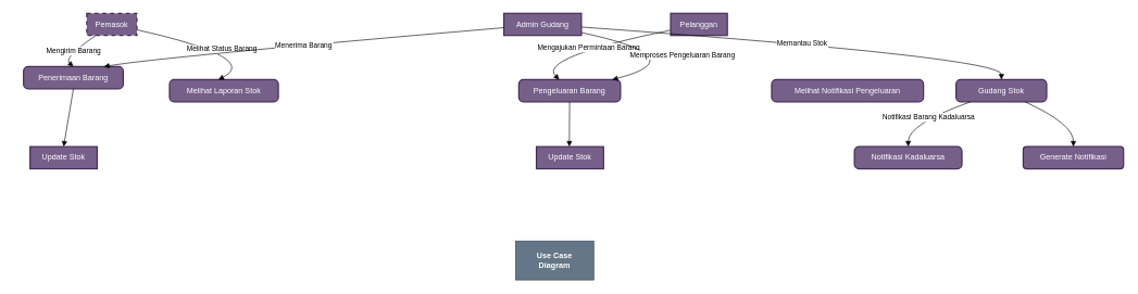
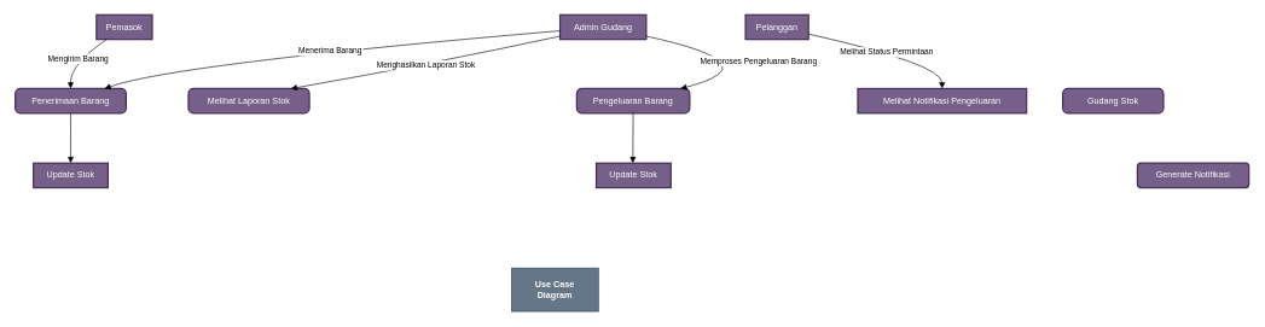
  <mxCell id="0" />
  <mxCell id="1" parent="0" />
- <mxCell id="2" value="Pemasok" style="whiteSpace=wrap;strokeWidth=2;fillColor=#76608a;fontColor=#ffffff;strokeColor=#432D57;dashed=1;" parent="1" vertex="1"><mxGeometry x="132" y="20" width="77" height="34" as="geometry" /></mxCell>
- <mxCell id="3" value="Penerimaan Barang" style="rounded=1;absoluteArcSize=1;arcSize=14;whiteSpace=wrap;strokeWidth=2;fillColor=#76608a;fontColor=#ffffff;strokeColor=#432D57;" parent="1" vertex="1"><mxGeometry x="35" y="102" width="153" height="34" as="geometry" /></mxCell>
+ <mxCell id="2" value="Pemasok" style="whiteSpace=wrap;strokeWidth=2;fillColor=#76608a;fontColor=#ffffff;strokeColor=#432D57;" parent="1" vertex="1"><mxGeometry x="132" y="20" width="77" height="34" as="geometry" /></mxCell>
+ <mxCell id="3" value="Penerimaan Barang" style="rounded=1;absoluteArcSize=1;arcSize=14;whiteSpace=wrap;strokeWidth=2;fillColor=#76608a;fontColor=#ffffff;strokeColor=#432D57;" parent="1" vertex="1"><mxGeometry x="20" y="122" width="153" height="34" as="geometry" /></mxCell>
  <mxCell id="4" value="Melihat Laporan Stok" style="rounded=1;absoluteArcSize=1;arcSize=14;whiteSpace=wrap;strokeWidth=2;fillColor=#76608a;fontColor=#ffffff;strokeColor=#432D57;" parent="1" vertex="1"><mxGeometry x="259" y="122" width="167" height="34" as="geometry" /></mxCell>
  <mxCell id="5" value="Pelanggan" style="whiteSpace=wrap;strokeWidth=2;fillColor=#76608a;fontColor=#ffffff;strokeColor=#432D57;" parent="1" vertex="1"><mxGeometry x="1028" y="20" width="87" height="34" as="geometry" /></mxCell>
  <mxCell id="6" value="Pengeluaran Barang" style="rounded=1;absoluteArcSize=1;arcSize=14;whiteSpace=wrap;strokeWidth=2;fillColor=#76608a;fontColor=#ffffff;strokeColor=#432D57;" parent="1" vertex="1"><mxGeometry x="795" y="122" width="156" height="34" as="geometry" /></mxCell>
- <mxCell id="7" value="Melihat Notifikasi Pengeluaran" style="rounded=1;absoluteArcSize=1;arcSize=14;whiteSpace=wrap;strokeWidth=2;fillColor=#76608a;fontColor=#ffffff;strokeColor=#432D57;" parent="1" vertex="1"><mxGeometry x="1183" y="122" width="233" height="34" as="geometry" /></mxCell>
+ <mxCell id="7" value="Melihat Notifikasi Pengeluaran" style="absoluteArcSize=1;arcSize=14;whiteSpace=wrap;strokeWidth=2;fillColor=#76608a;fontColor=#ffffff;strokeColor=#432D57;rounded=0;" parent="1" vertex="1"><mxGeometry x="1183" y="122" width="233" height="34" as="geometry" /></mxCell>
  <mxCell id="8" value="Admin Gudang" style="whiteSpace=wrap;strokeWidth=2;fillColor=#76608a;fontColor=#ffffff;strokeColor=#432D57;" parent="1" vertex="1"><mxGeometry x="772" y="20" width="119" height="34" as="geometry" /></mxCell>
  <mxCell id="9" value="Gudang Stok" style="rounded=1;absoluteArcSize=1;arcSize=14;whiteSpace=wrap;strokeWidth=2;fillColor=#76608a;fontColor=#ffffff;strokeColor=#432D57;" parent="1" vertex="1"><mxGeometry x="1466" y="122" width="139" height="34" as="geometry" /></mxCell>
- <mxCell id="10" value="Notifikasi Kadaluarsa" style="rounded=1;absoluteArcSize=1;arcSize=14;whiteSpace=wrap;strokeWidth=2;fillColor=#76608a;fontColor=#ffffff;strokeColor=#432D57;" parent="1" vertex="1"><mxGeometry x="1310" y="225" width="165" height="34" as="geometry" /></mxCell>
  <mxCell id="11" value="Update Stok" style="whiteSpace=wrap;strokeWidth=2;fillColor=#76608a;fontColor=#ffffff;strokeColor=#432D57;" parent="1" vertex="1"><mxGeometry x="45" y="225" width="103" height="34" as="geometry" /></mxCell>
  <mxCell id="12" value="Update Stok" style="whiteSpace=wrap;strokeWidth=2;fillColor=#76608a;fontColor=#ffffff;strokeColor=#432D57;" parent="1" vertex="1"><mxGeometry x="822" y="225" width="103" height="34" as="geometry" /></mxCell>
  <mxCell id="13" value="Generate Notifikasi" style="whiteSpace=wrap;strokeWidth=2;fillColor=#76608a;fontColor=#ffffff;strokeColor=#432D57;rounded=1;" parent="1" vertex="1"><mxGeometry x="1569" y="225" width="154" height="34" as="geometry" /></mxCell>
  <mxCell id="14" value="Mengirim Barang" style="curved=1;startArrow=none;endArrow=block;exitX=0.19;exitY=0.99;entryX=0.5;entryY=0.01;rounded=0;" parent="1" source="2" target="3" edge="1"><mxGeometry relative="1" as="geometry"><Array as="points"><mxPoint x="96" y="88" /></Array></mxGeometry></mxCell>
- <mxCell id="15" value="Melihat Status Barang" style="curved=1;startArrow=none;endArrow=block;exitX=1.01;exitY=0.75;entryX=0.45;entryY=0.01;rounded=0;" parent="1" source="2" target="4" edge="1"><mxGeometry relative="1" as="geometry"><Array as="points"><mxPoint x="399" y="88" /></Array></mxGeometry></mxCell>
- <mxCell id="16" value="Mengajukan Permintaan Barang" style="curved=1;startArrow=none;endArrow=block;exitX=0;exitY=0.76;entryX=0.4;entryY=0.01;rounded=0;" parent="1" source="5" target="6" edge="1"><mxGeometry relative="1" as="geometry"><Array as="points"><mxPoint x="824" y="88" /></Array></mxGeometry></mxCell>
+ <mxCell id="17" value="Melihat Status Permintaan" style="curved=1;startArrow=none;endArrow=block;exitX=1;exitY=0.78;entryX=0.5;entryY=0.01;rounded=0;" parent="1" source="5" target="7" edge="1"><mxGeometry relative="1" as="geometry"><Array as="points"><mxPoint x="1299" y="88" /></Array></mxGeometry></mxCell>
  <mxCell id="18" value="Menerima Barang" style="curved=1;startArrow=none;endArrow=block;exitX=0;exitY=0.65;entryX=0.8;entryY=0.01;rounded=0;" parent="1" source="8" target="3" edge="1"><mxGeometry relative="1" as="geometry"><Array as="points"><mxPoint x="238" y="88" /></Array></mxGeometry></mxCell>
  <mxCell id="19" value="Memproses Pengeluaran Barang" style="curved=1;startArrow=none;endArrow=block;exitX=1;exitY=0.87;entryX=0.91;entryY=0.01;rounded=0;" parent="1" source="8" target="6" edge="1"><mxGeometry relative="1" as="geometry"><Array as="points"><mxPoint x="1069" y="88" /></Array></mxGeometry></mxCell>
- <mxCell id="20" value="Memantau Stok" style="curved=1;startArrow=none;endArrow=block;exitX=1;exitY=0.62;entryX=0.5;entryY=0.01;rounded=0;" parent="1" source="8" target="9" edge="1"><mxGeometry relative="1" as="geometry"><Array as="points"><mxPoint x="1536" y="88" /></Array></mxGeometry></mxCell>
- <mxCell id="22" value="Notifikasi Barang Kadaluarsa" style="curved=1;startArrow=none;endArrow=block;exitX=0.16;exitY=1;entryX=0.5;entryY=-0.01;rounded=0;" parent="1" source="9" target="10" edge="1"><mxGeometry relative="1" as="geometry"><Array as="points"><mxPoint x="1393" y="190" /></Array></mxGeometry></mxCell>
+ <mxCell id="21" value="Menghasilkan Laporan Stok" style="curved=1;startArrow=none;endArrow=block;exitX=0;exitY=0.87;entryX=0.84;entryY=0.01;rounded=0;" parent="1" source="8" target="4" edge="1"><mxGeometry relative="1" as="geometry"><Array as="points"><mxPoint x="594" y="88" /></Array></mxGeometry></mxCell>
  <mxCell id="23" value="" style="curved=1;startArrow=none;endArrow=block;exitX=0.5;exitY=1;entryX=0.5;entryY=-0.01;rounded=0;" parent="1" source="3" target="11" edge="1"><mxGeometry relative="1" as="geometry"><Array as="points" /></mxGeometry></mxCell>
  <mxCell id="24" value="" style="curved=1;startArrow=none;endArrow=block;exitX=0.5;exitY=1;entryX=0.49;entryY=-0.01;rounded=0;" parent="1" source="6" target="12" edge="1"><mxGeometry relative="1" as="geometry"><Array as="points" /></mxGeometry></mxCell>
- <mxCell id="25" value="" style="curved=1;startArrow=none;endArrow=block;exitX=0.76;exitY=1;entryX=0.5;entryY=-0.01;rounded=0;" parent="1" source="9" target="13" edge="1"><mxGeometry relative="1" as="geometry"><Array as="points"><mxPoint x="1646" y="190" /></Array></mxGeometry></mxCell>
- <mxCell id="26" value="&lt;b&gt;Use Case&lt;/b&gt;&lt;div&gt;&lt;b&gt;Diagram&lt;/b&gt;&lt;/div&gt;" style="whiteSpace=wrap;html=1;fillColor=#647687;fontColor=#ffffff;strokeColor=#314354;" parent="1" vertex="1"><mxGeometry x="790" y="370" width="120" height="60" as="geometry" /></mxCell>
+ <mxCell id="26" value="&lt;b&gt;Use Case&lt;/b&gt;&lt;div&gt;&lt;b&gt;Diagram&lt;/b&gt;&lt;/div&gt;" style="whiteSpace=wrap;html=1;fillColor=#647687;fontColor=#ffffff;strokeColor=#314354;" parent="1" vertex="1"><mxGeometry x="705" y="370" width="120" height="60" as="geometry" /></mxCell>
